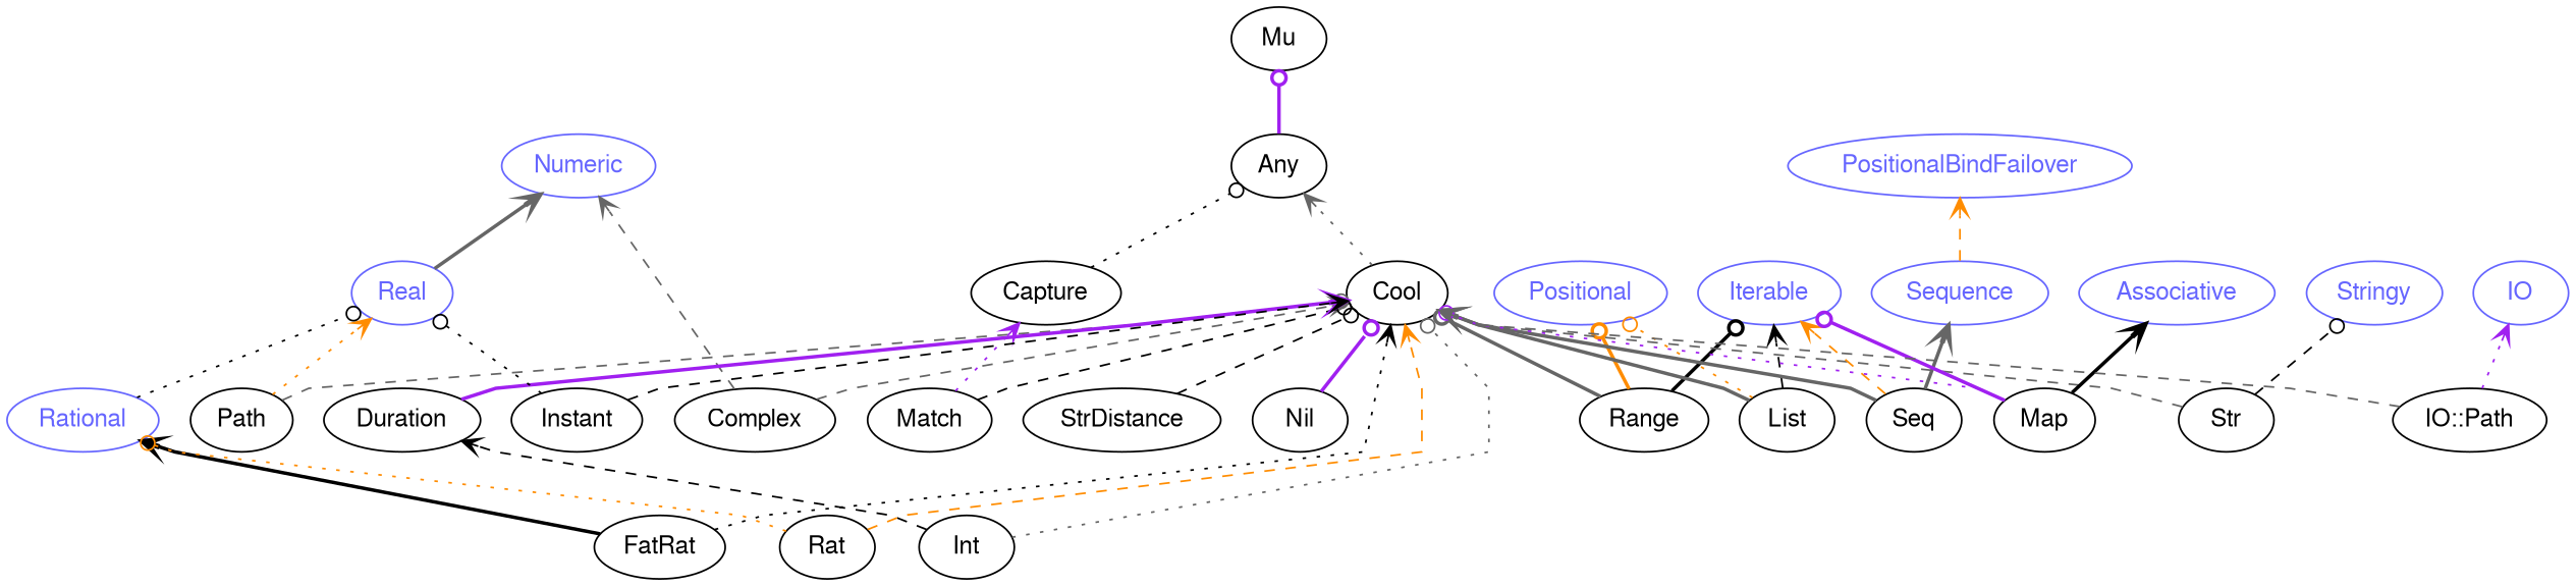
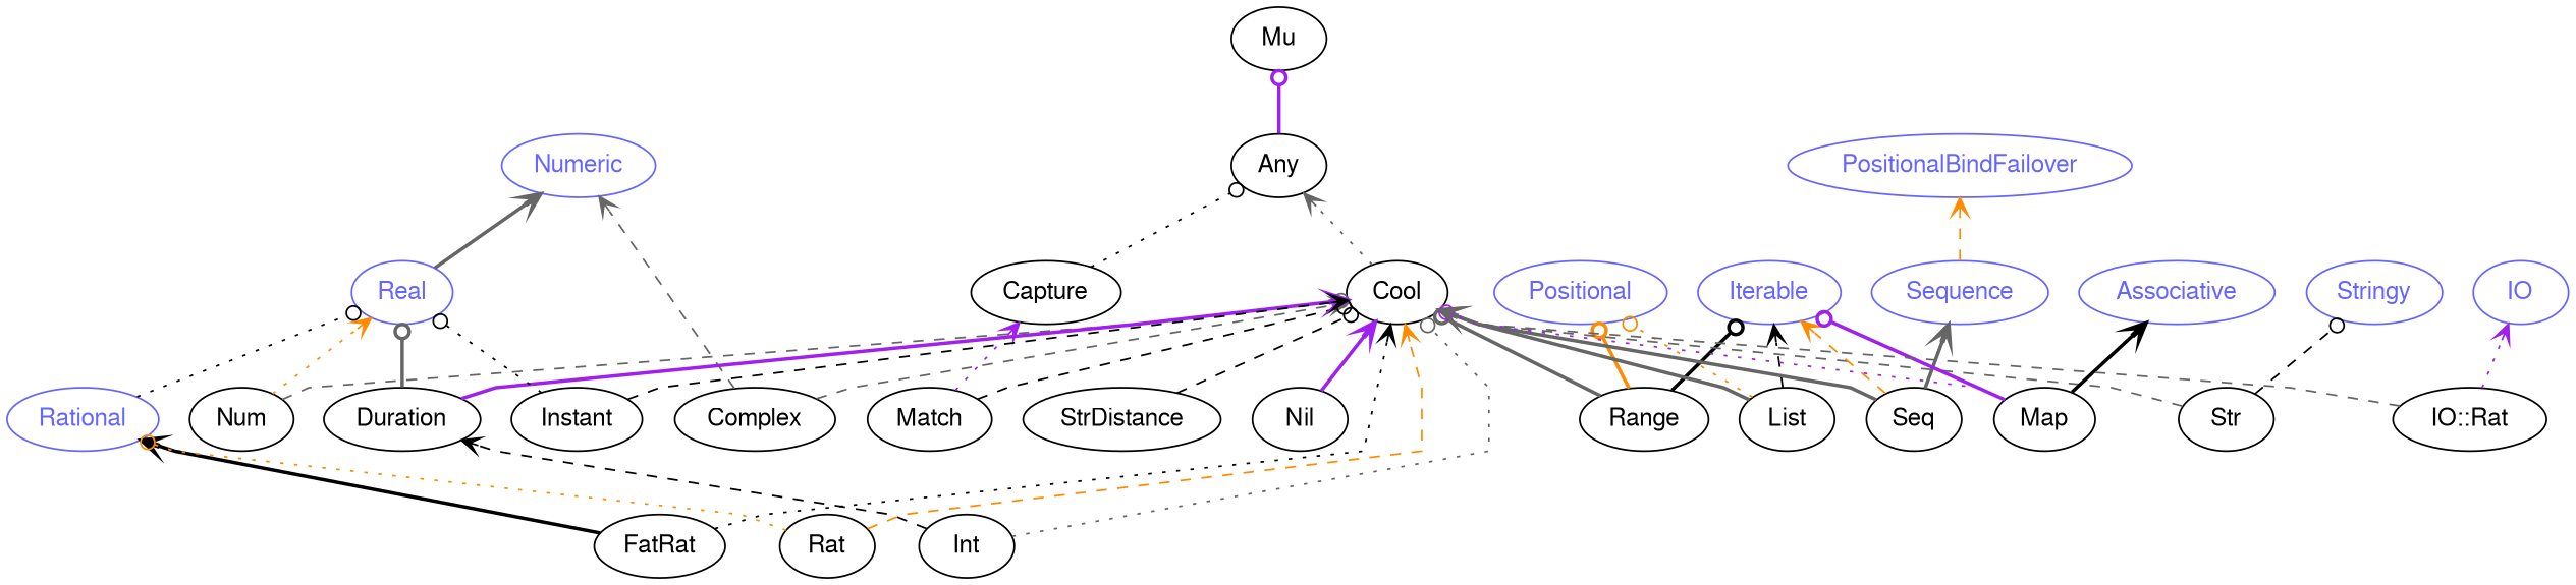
  digraph {
    rankdir=BT
    splines=polyline
    node [color="#000000" fontcolor="#000000" fontname=FreeSans]
    edge [arrowhead=vee color=gray40 style=bold]
    Cool
    Any
    Mu
    Numeric [color="#6666FF" fontcolor="#6666FF"]
    Real [color="#6666FF" fontcolor="#6666FF"]
-   Num [label=Path]
+   Num
    Complex
    StrDistance
    Rational [color="#6666FF" fontcolor="#6666FF"]
    FatRat
    Nil
    Capture
    Match
    Positional [color="#6666FF" fontcolor="#6666FF"]
    Iterable [color="#6666FF" fontcolor="#6666FF"]
    Range
    Int
    Duration
    List
    Stringy [color="#6666FF" fontcolor="#6666FF"]
    Str
    Rat
    PositionalBindFailover [color="#6666FF" fontcolor="#6666FF"]
    Sequence [color="#6666FF" fontcolor="#6666FF"]
    Seq
    Instant
    Associative [color="#6666FF" fontcolor="#6666FF"]
    Map
    IO [color="#6666FF" fontcolor="#6666FF"]
-   "IO::Path"
+   "IO::Path" [label="IO::Rat"]
    Cool -> Any [style=dotted]
    Any -> Mu [arrowhead=odot color=purple]
    Real -> Numeric
    Num -> Cool [arrowhead=odot style=dashed]
    Num -> Real [color=darkorange style=dotted]
    Complex -> Cool [style=dashed]
    Complex -> Numeric [style=dashed]
    StrDistance -> Cool [arrowhead=odot color=black style=dashed]
    Rational -> Real [arrowhead=odot color=black style=dotted]
    FatRat -> Cool [color=black style=dotted]
    FatRat -> Rational [color=black]
-   Nil -> Cool [arrowhead=odot color=purple]
+   Nil -> Cool [color=purple]
    Capture -> Any [arrowhead=odot color=black style=dotted]
    Match -> Cool [arrowhead=odot color=black style=dashed]
    Match -> Capture [color=purple style=dotted]
    Range -> Cool [arrowhead=odot]
    Range -> Positional [arrowhead=odot color=darkorange]
    Range -> Iterable [arrowhead=odot color=black]
    Int -> Cool [arrowhead=odot style=dotted]
    Int -> Duration [color=black style=dashed]
    Duration -> Cool [color=purple]
+   Duration -> Real [arrowhead=odot]
    List -> Cool
    List -> Positional [arrowhead=odot color=darkorange style=dotted]
    List -> Iterable [color=black style=dashed]
    Str -> Cool [style=dashed]
    Str -> Stringy [arrowhead=odot color=black style=dashed]
    Rat -> Cool [color=darkorange style=dashed]
    Rat -> Rational [arrowhead=odot color=darkorange style=dotted]
    Sequence -> PositionalBindFailover [color=darkorange style=dashed]
    Seq -> Cool
    Seq -> Iterable [color=darkorange style=dashed]
    Seq -> Sequence
    Instant -> Cool [color=black style=dashed]
    Instant -> Real [arrowhead=odot color=black style=dotted]
    Map -> Cool [arrowhead=odot color=purple style=dotted]
    Map -> Iterable [arrowhead=odot color=purple]
    Map -> Associative [color=black]
    "IO::Path" -> Cool [style=dashed]
    "IO::Path" -> IO [color=purple style=dotted]
  }
